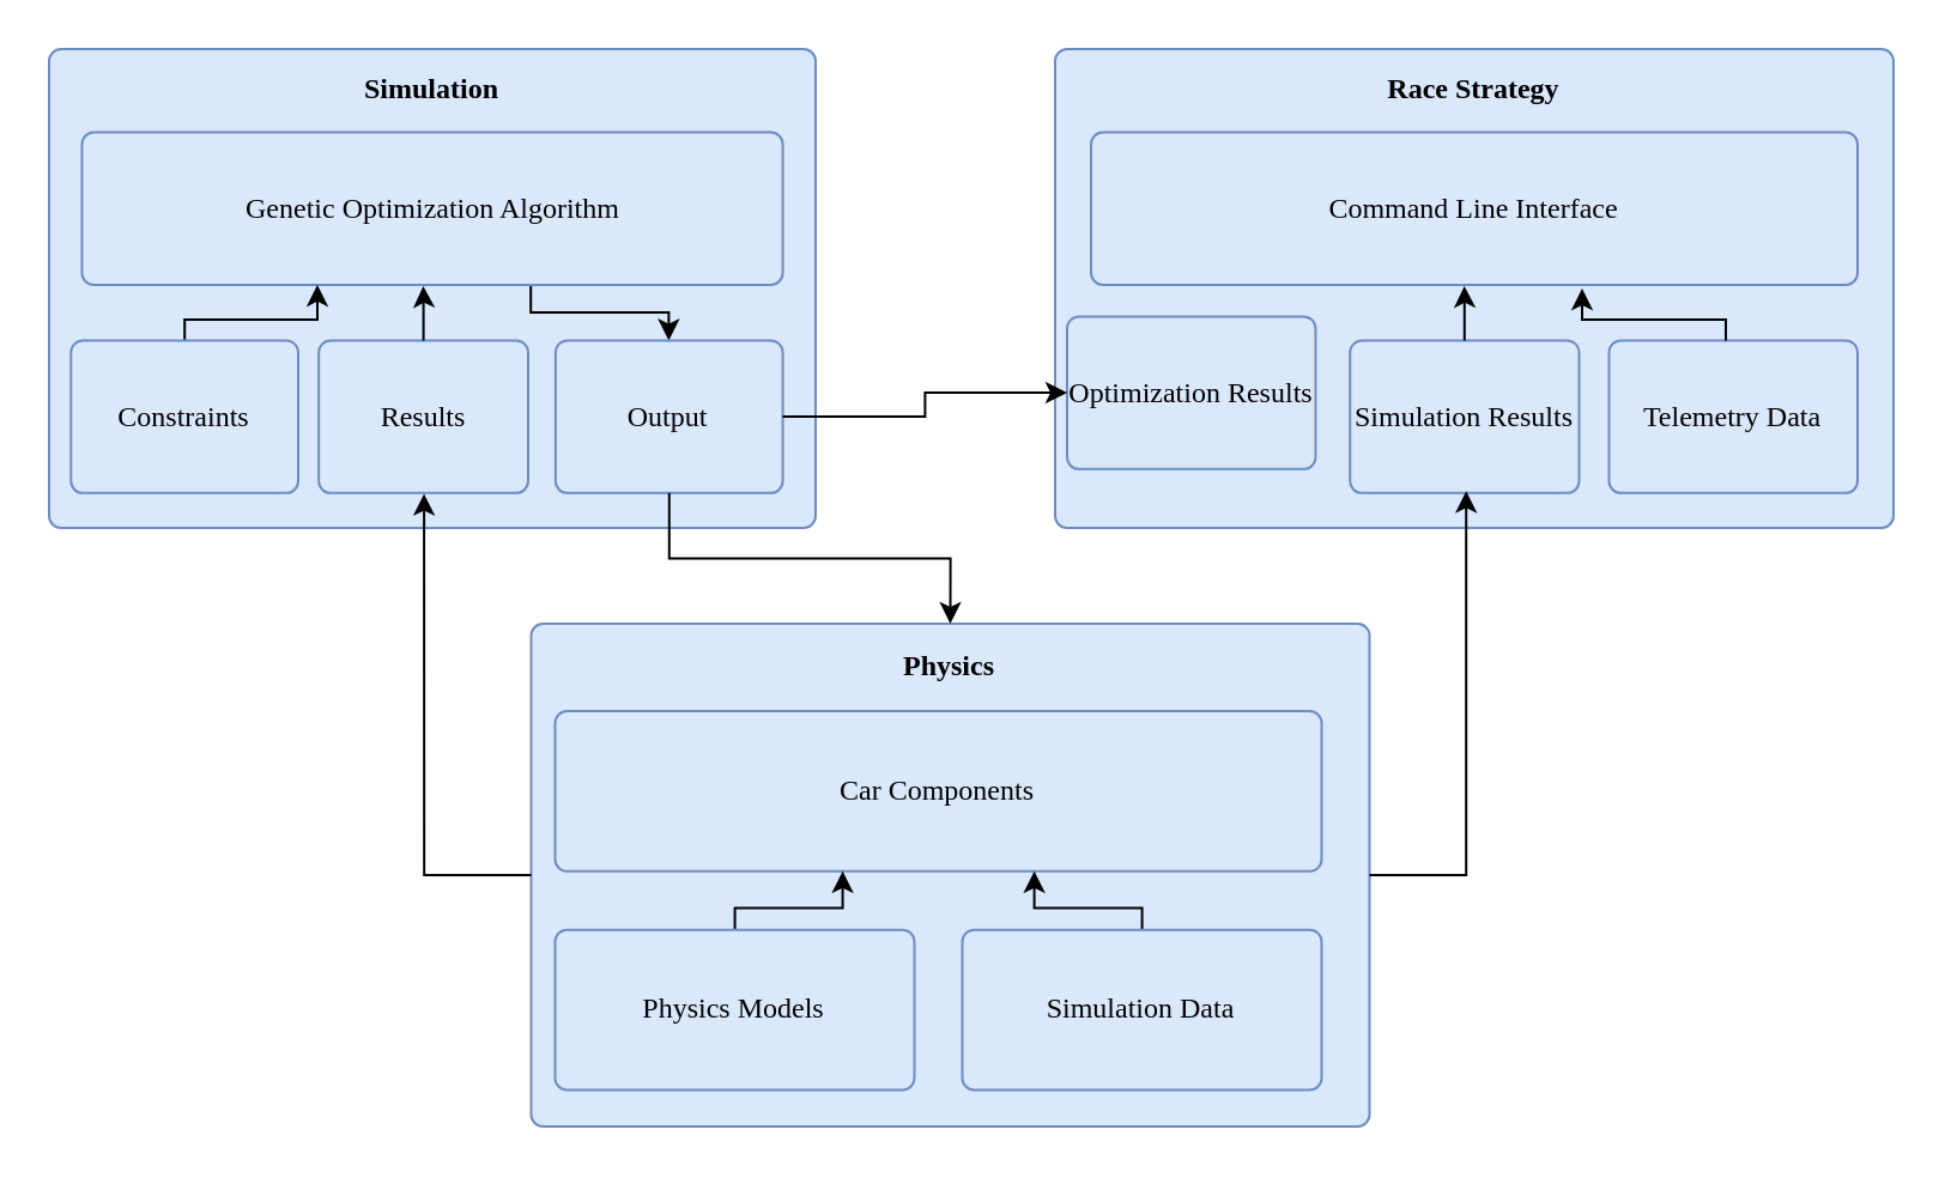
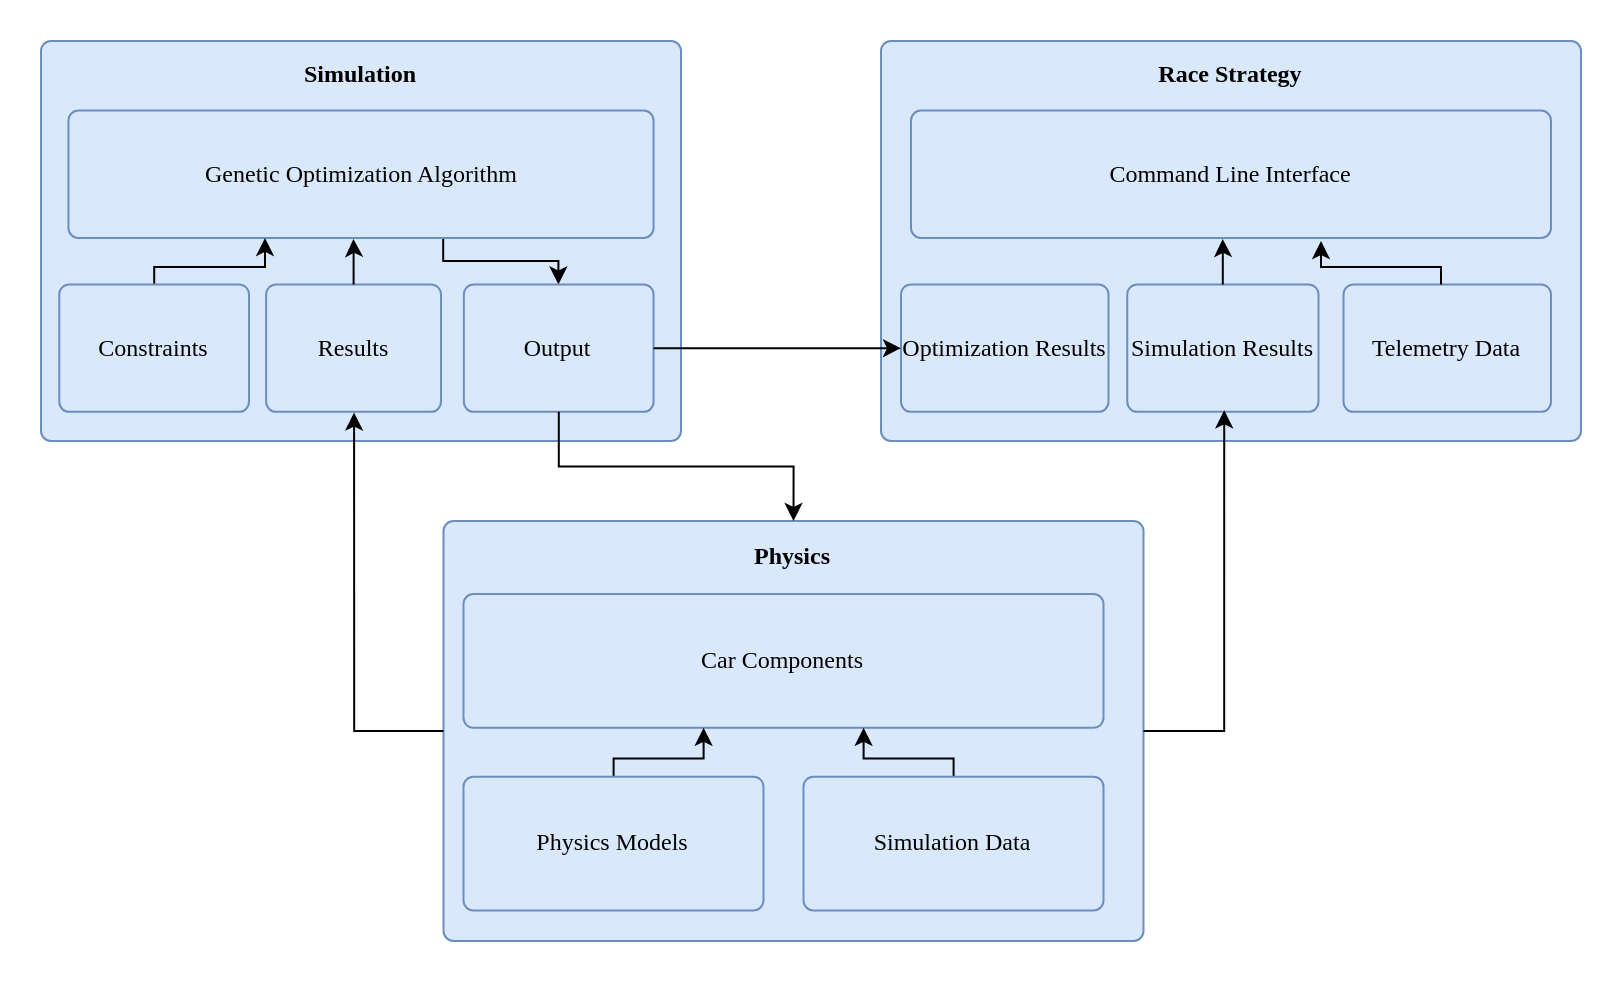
  <mxCell id="0" />
  <mxCell id="1" parent="0" />
  <mxCell id="2" value="" style="rounded=1;absoluteArcSize=1;html=1;arcSize=10;fillColor=#dae8fc;strokeColor=#6c8ebf;fontFamily=Verdana;" parent="1" vertex="1"><mxGeometry x="221.25" y="260" width="350" height="210" as="geometry" /></mxCell>
  <mxCell id="3" value="&lt;b&gt;Physics&lt;/b&gt;" style="html=1;shape=mxgraph.er.anchor;whiteSpace=wrap;fillColor=#f8cecc;strokeColor=#b85450;fontFamily=Verdana;" parent="2" vertex="1"><mxGeometry width="350" height="36.522" as="geometry" /></mxCell>
  <mxCell id="4" value="Car Components" style="rounded=1;absoluteArcSize=1;html=1;arcSize=10;whiteSpace=wrap;points=[];strokeColor=inherit;fillColor=inherit;fontFamily=Verdana;" parent="2" vertex="1"><mxGeometry x="10" y="36.522" width="320" height="66.871" as="geometry" /></mxCell>
  <mxCell id="5" style="edgeStyle=orthogonalEdgeStyle;rounded=0;orthogonalLoop=1;jettySize=auto;html=1;fontFamily=Verdana;" parent="2" source="6" target="4" edge="1"><mxGeometry relative="1" as="geometry"><Array as="points"><mxPoint x="85" y="118.696" /><mxPoint x="130" y="118.696" /></Array></mxGeometry></mxCell>
  <mxCell id="6" value="Physics Models" style="rounded=1;absoluteArcSize=1;html=1;arcSize=10;whiteSpace=wrap;points=[];strokeColor=inherit;fillColor=inherit;fontFamily=Verdana;" parent="2" vertex="1"><mxGeometry x="10" y="127.826" width="150" height="66.871" as="geometry" /></mxCell>
  <mxCell id="7" style="edgeStyle=orthogonalEdgeStyle;rounded=0;orthogonalLoop=1;jettySize=auto;html=1;fontFamily=Verdana;" parent="2" source="8" target="4" edge="1"><mxGeometry relative="1" as="geometry"><Array as="points"><mxPoint x="255" y="118.696" /><mxPoint x="210" y="118.696" /></Array></mxGeometry></mxCell>
  <mxCell id="8" value="Simulation Data" style="rounded=1;absoluteArcSize=1;html=1;arcSize=10;whiteSpace=wrap;points=[];strokeColor=inherit;fillColor=inherit;fontFamily=Verdana;" parent="2" vertex="1"><mxGeometry x="180" y="127.826" width="150" height="66.871" as="geometry" /></mxCell>
  <mxCell id="9" value="" style="rounded=1;absoluteArcSize=1;html=1;arcSize=10;fillColor=#dae8fc;strokeColor=#6c8ebf;fontFamily=Verdana;" parent="1" vertex="1"><mxGeometry x="20" y="20" width="320" height="200" as="geometry" /></mxCell>
  <mxCell id="10" value="&lt;b&gt;Simulation&lt;/b&gt;" style="html=1;shape=mxgraph.er.anchor;whiteSpace=wrap;fillColor=#f8cecc;strokeColor=#b85450;fontFamily=Verdana;" parent="9" vertex="1"><mxGeometry width="320" height="34.783" as="geometry" /></mxCell>
  <mxCell id="11" style="edgeStyle=orthogonalEdgeStyle;rounded=0;orthogonalLoop=1;jettySize=auto;html=1;" parent="9" source="12" target="16" edge="1"><mxGeometry relative="1" as="geometry"><Array as="points"><mxPoint x="201.143" y="110" /><mxPoint x="258.743" y="110" /></Array></mxGeometry></mxCell>
  <mxCell id="12" value="Genetic Optimization Algorithm" style="rounded=1;absoluteArcSize=1;html=1;arcSize=10;whiteSpace=wrap;points=[];strokeColor=inherit;fillColor=inherit;fontFamily=Verdana;" parent="9" vertex="1"><mxGeometry x="13.719" y="34.783" width="292.571" height="63.687" as="geometry" /></mxCell>
  <mxCell id="13" style="edgeStyle=orthogonalEdgeStyle;rounded=0;orthogonalLoop=1;jettySize=auto;html=1;fontFamily=Verdana;" parent="9" source="14" target="12" edge="1"><mxGeometry relative="1" as="geometry"><Array as="points"><mxPoint x="56.8" y="113" /><mxPoint x="112" y="113" /></Array></mxGeometry></mxCell>
  <mxCell id="14" value="Constraints" style="rounded=1;absoluteArcSize=1;html=1;arcSize=10;whiteSpace=wrap;points=[];strokeColor=inherit;fillColor=inherit;fontFamily=Verdana;" parent="9" vertex="1"><mxGeometry x="9.144" y="121.74" width="94.856" height="63.69" as="geometry" /></mxCell>
  <mxCell id="15" value="Results" style="rounded=1;absoluteArcSize=1;html=1;arcSize=10;whiteSpace=wrap;points=[];strokeColor=inherit;fillColor=inherit;fontFamily=Verdana;" parent="9" vertex="1"><mxGeometry x="112.576" y="121.74" width="87.424" height="63.69" as="geometry" /></mxCell>
  <mxCell id="16" value="Output" style="rounded=1;absoluteArcSize=1;html=1;arcSize=10;whiteSpace=wrap;points=[];strokeColor=inherit;fillColor=inherit;fontFamily=Verdana;" parent="9" vertex="1"><mxGeometry x="211.432" y="121.74" width="94.856" height="63.69" as="geometry" /></mxCell>
  <mxCell id="17" style="edgeStyle=orthogonalEdgeStyle;rounded=0;orthogonalLoop=1;jettySize=auto;html=1;entryX=0.487;entryY=1.008;entryDx=0;entryDy=0;entryPerimeter=0;fontFamily=Verdana;" parent="9" source="15" target="12" edge="1"><mxGeometry relative="1" as="geometry" /></mxCell>
  <mxCell id="18" value="" style="rounded=1;absoluteArcSize=1;html=1;arcSize=10;fillColor=#dae8fc;strokeColor=#6c8ebf;fontFamily=Verdana;" parent="1" vertex="1"><mxGeometry x="440" y="20" width="350" height="200" as="geometry" /></mxCell>
  <mxCell id="19" value="&lt;b&gt;Race Strategy&lt;/b&gt;" style="html=1;shape=mxgraph.er.anchor;whiteSpace=wrap;fillColor=#f8cecc;strokeColor=#b85450;fontFamily=Verdana;" parent="18" vertex="1"><mxGeometry width="350" height="34.783" as="geometry" /></mxCell>
  <mxCell id="20" value="Command Line Interface" style="rounded=1;absoluteArcSize=1;html=1;arcSize=10;whiteSpace=wrap;points=[];strokeColor=inherit;fillColor=inherit;fontFamily=Verdana;" parent="18" vertex="1"><mxGeometry x="15.005" y="34.783" width="320.0" height="63.687" as="geometry" /></mxCell>
- <mxCell id="21" value="Optimization Results" style="rounded=1;absoluteArcSize=1;html=1;arcSize=10;whiteSpace=wrap;points=[];strokeColor=inherit;fillColor=inherit;fontFamily=Verdana;" parent="18" vertex="1"><mxGeometry x="5.001" y="111.74" width="103.749" height="63.69" as="geometry" /></mxCell>
+ <mxCell id="21" value="Optimization Results" style="rounded=1;absoluteArcSize=1;html=1;arcSize=10;whiteSpace=wrap;points=[];strokeColor=inherit;fillColor=inherit;fontFamily=Verdana;" parent="18" vertex="1"><mxGeometry x="10.001" y="121.74" width="103.749" height="63.69" as="geometry" /></mxCell>
  <mxCell id="22" value="Simulation Results" style="rounded=1;absoluteArcSize=1;html=1;arcSize=10;whiteSpace=wrap;points=[];strokeColor=inherit;fillColor=inherit;fontFamily=Verdana;" parent="18" vertex="1"><mxGeometry x="123.13" y="121.74" width="95.62" height="63.69" as="geometry" /></mxCell>
  <mxCell id="23" value="Telemetry Data" style="rounded=1;absoluteArcSize=1;html=1;arcSize=10;whiteSpace=wrap;points=[];strokeColor=inherit;fillColor=inherit;fontFamily=Verdana;" parent="18" vertex="1"><mxGeometry x="231.254" y="121.74" width="103.749" height="63.69" as="geometry" /></mxCell>
  <mxCell id="24" style="edgeStyle=orthogonalEdgeStyle;rounded=0;orthogonalLoop=1;jettySize=auto;html=1;entryX=0.487;entryY=1.008;entryDx=0;entryDy=0;entryPerimeter=0;fontFamily=Verdana;" parent="18" source="22" target="20" edge="1"><mxGeometry relative="1" as="geometry" /></mxCell>
  <mxCell id="25" style="edgeStyle=orthogonalEdgeStyle;rounded=0;orthogonalLoop=1;jettySize=auto;html=1;fontFamily=Verdana;" parent="18" source="23" edge="1"><mxGeometry relative="1" as="geometry"><Array as="points"><mxPoint x="280" y="113" /><mxPoint x="220" y="113" /><mxPoint x="220" y="99" /></Array><mxPoint x="240" y="122.47" as="sourcePoint" /><mxPoint x="220" y="100" as="targetPoint" /></mxGeometry></mxCell>
  <mxCell id="26" style="edgeStyle=orthogonalEdgeStyle;rounded=0;orthogonalLoop=1;jettySize=auto;html=1;fontFamily=Verdana;" parent="1" source="16" target="21" edge="1"><mxGeometry relative="1" as="geometry" /></mxCell>
  <mxCell id="27" style="edgeStyle=orthogonalEdgeStyle;rounded=0;orthogonalLoop=1;jettySize=auto;html=1;entryX=0.5;entryY=0;entryDx=0;entryDy=0;fontFamily=Verdana;" parent="1" source="16" target="2" edge="1"><mxGeometry relative="1" as="geometry" /></mxCell>
  <mxCell id="28" style="edgeStyle=orthogonalEdgeStyle;rounded=0;orthogonalLoop=1;jettySize=auto;html=1;entryX=0.507;entryY=0.988;entryDx=0;entryDy=0;entryPerimeter=0;exitX=1;exitY=0.5;exitDx=0;exitDy=0;fontFamily=Verdana;" parent="1" source="2" target="22" edge="1"><mxGeometry relative="1" as="geometry" /></mxCell>
  <mxCell id="29" style="edgeStyle=orthogonalEdgeStyle;rounded=0;orthogonalLoop=1;jettySize=auto;html=1;entryX=0.503;entryY=1.006;entryDx=0;entryDy=0;entryPerimeter=0;" parent="1" source="2" target="15" edge="1"><mxGeometry relative="1" as="geometry" /></mxCell>
